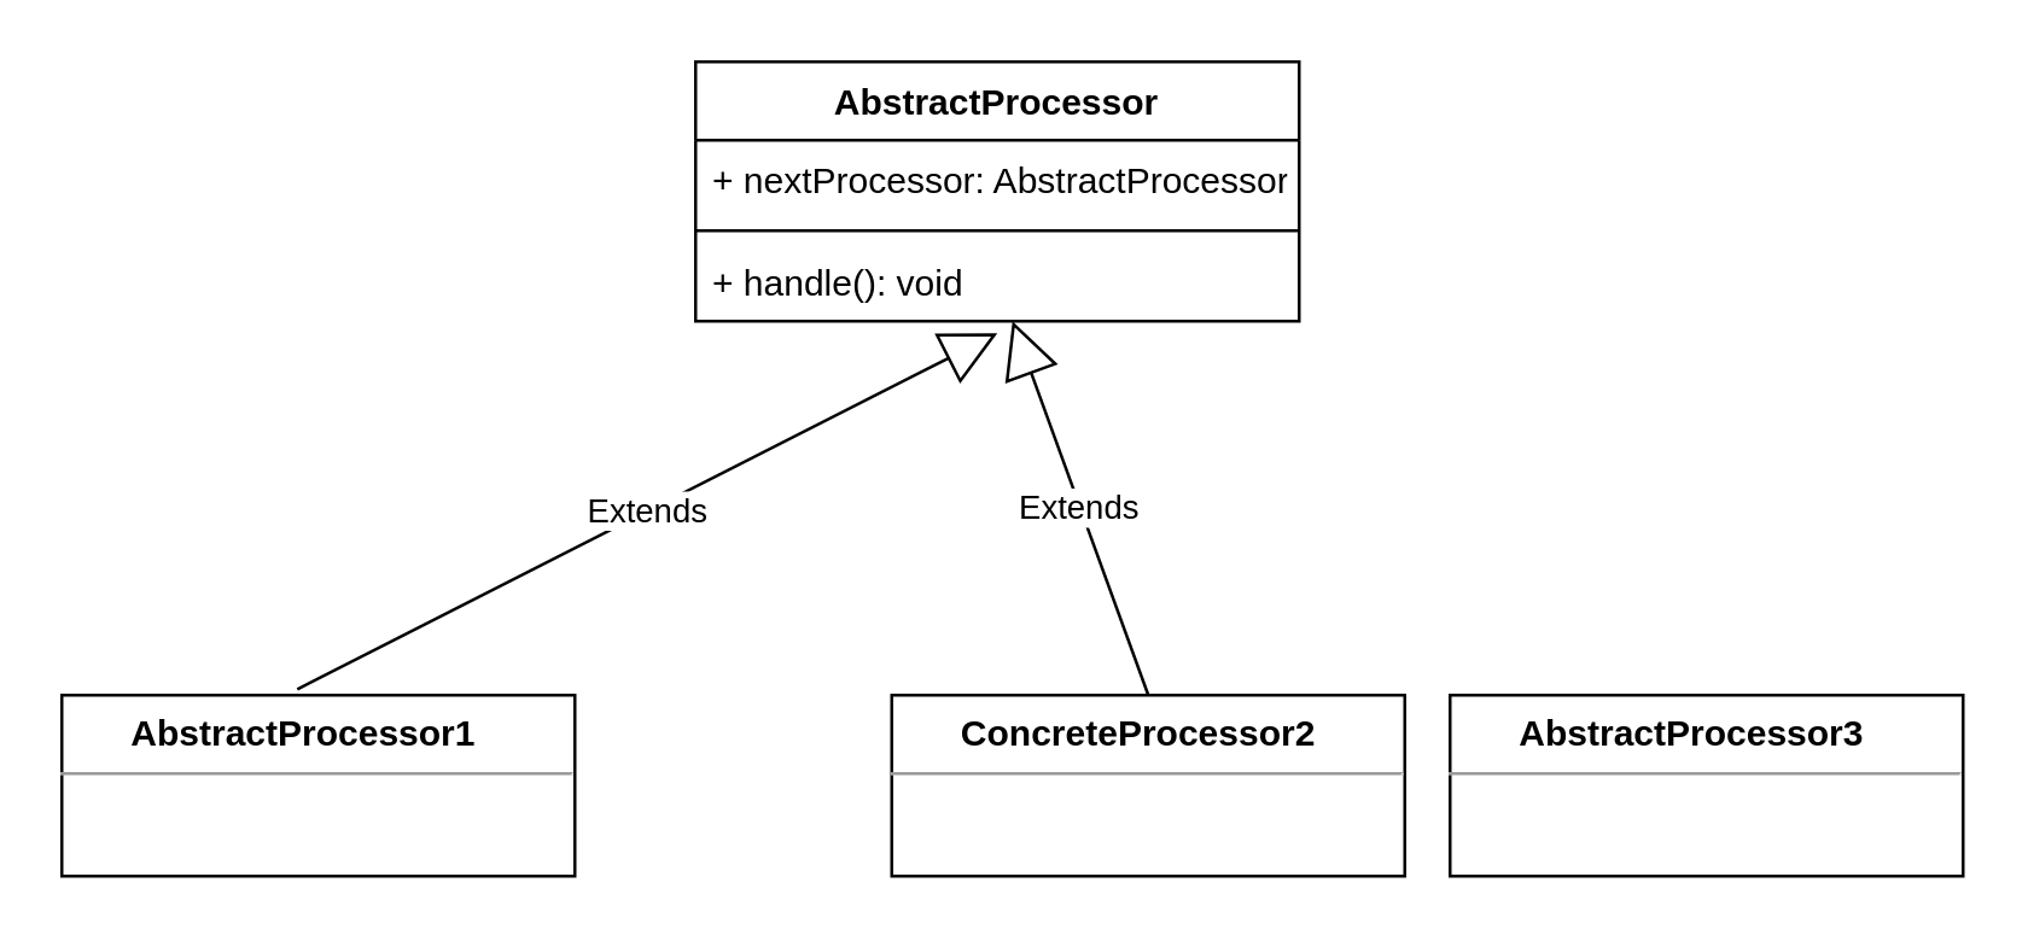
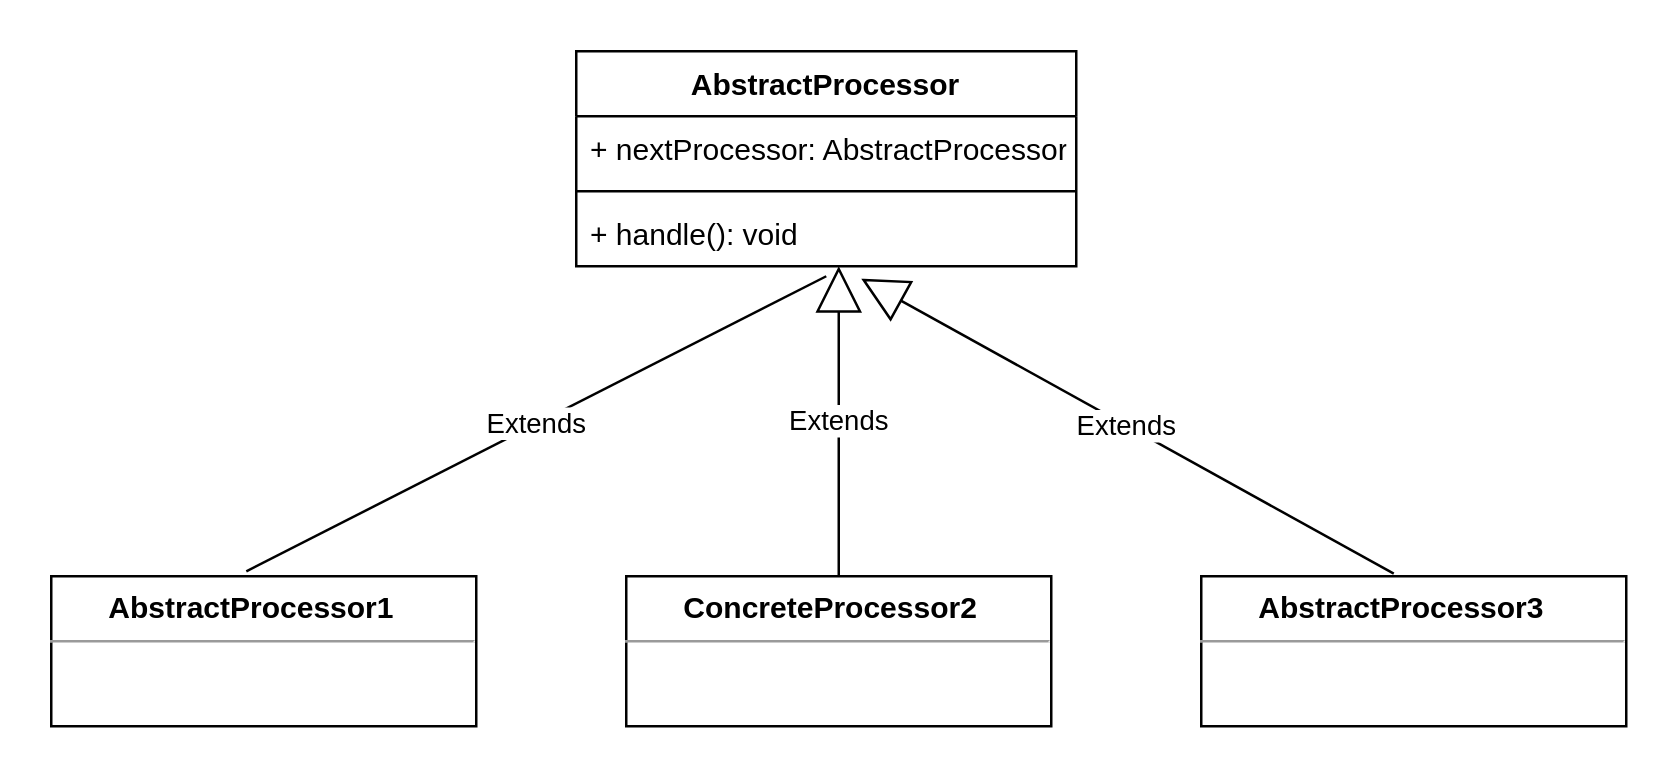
  <mxCell id="0" />
  <mxCell id="1" parent="0" />
  <mxCell id="2" value="AbstractProcessor" style="swimlane;fontStyle=1;align=center;verticalAlign=top;childLayout=stackLayout;horizontal=1;startSize=26;horizontalStack=0;resizeParent=1;resizeParentMax=0;resizeLast=0;collapsible=1;marginBottom=0;" vertex="1" parent="1"><mxGeometry x="230" y="20" width="200" height="86" as="geometry" /></mxCell>
  <mxCell id="3" value="+ nextProcessor: AbstractProcessor" style="text;strokeColor=none;fillColor=none;align=left;verticalAlign=top;spacingLeft=4;spacingRight=4;overflow=hidden;rotatable=0;points=[[0,0.5],[1,0.5]];portConstraint=eastwest;" vertex="1" parent="2"><mxGeometry y="26" width="200" height="26" as="geometry" /></mxCell>
  <mxCell id="4" value="" style="line;strokeWidth=1;fillColor=none;align=left;verticalAlign=middle;spacingTop=-1;spacingLeft=3;spacingRight=3;rotatable=0;labelPosition=right;points=[];portConstraint=eastwest;" vertex="1" parent="2"><mxGeometry y="52" width="200" height="8" as="geometry" /></mxCell>
  <mxCell id="5" value="+ handle(): void" style="text;strokeColor=none;fillColor=none;align=left;verticalAlign=top;spacingLeft=4;spacingRight=4;overflow=hidden;rotatable=0;points=[[0,0.5],[1,0.5]];portConstraint=eastwest;" vertex="1" parent="2"><mxGeometry y="60" width="200" height="26" as="geometry" /></mxCell>
  <mxCell id="6" value="&lt;p style=&quot;margin: 0px ; margin-top: 4px ; text-align: center&quot;&gt;&lt;/p&gt;&lt;div style=&quot;height: 2px&quot;&gt;&lt;/div&gt;&lt;span style=&quot;font-weight: 700 ; text-align: center&quot;&gt;&amp;nbsp; &amp;nbsp; &amp;nbsp; &amp;nbsp;AbstractProcessor1&lt;/span&gt;&amp;nbsp; &amp;nbsp;&lt;hr size=&quot;1&quot;&gt;&lt;div style=&quot;height: 2px&quot;&gt;&lt;/div&gt;" style="verticalAlign=top;align=left;overflow=fill;fontSize=12;fontFamily=Helvetica;html=1;" vertex="1" parent="1"><mxGeometry x="20" y="230" width="170" height="60" as="geometry" /></mxCell>
- <mxCell id="7" value="&lt;p style=&quot;margin: 0px ; margin-top: 4px ; text-align: center&quot;&gt;&lt;/p&gt;&lt;div style=&quot;height: 2px&quot;&gt;&lt;/div&gt;&lt;span style=&quot;font-weight: 700 ; text-align: center&quot;&gt;&amp;nbsp; &amp;nbsp; &amp;nbsp; &amp;nbsp;ConcreteProcessor2&lt;/span&gt;&amp;nbsp;&lt;hr size=&quot;1&quot;&gt;&lt;div style=&quot;height: 2px&quot;&gt;&lt;/div&gt;" style="verticalAlign=top;align=left;overflow=fill;fontSize=12;fontFamily=Helvetica;html=1;" vertex="1" parent="1"><mxGeometry x="295" y="230" width="170" height="60" as="geometry" /></mxCell>
+ <mxCell id="7" value="&lt;p style=&quot;margin: 0px ; margin-top: 4px ; text-align: center&quot;&gt;&lt;/p&gt;&lt;div style=&quot;height: 2px&quot;&gt;&lt;/div&gt;&lt;span style=&quot;font-weight: 700 ; text-align: center&quot;&gt;&amp;nbsp; &amp;nbsp; &amp;nbsp; &amp;nbsp;ConcreteProcessor2&lt;/span&gt;&amp;nbsp;&lt;hr size=&quot;1&quot;&gt;&lt;div style=&quot;height: 2px&quot;&gt;&lt;/div&gt;" style="verticalAlign=top;align=left;overflow=fill;fontSize=12;fontFamily=Helvetica;html=1;" vertex="1" parent="1"><mxGeometry x="250" y="230" width="170" height="60" as="geometry" /></mxCell>
  <mxCell id="8" value="&lt;p style=&quot;margin: 0px ; margin-top: 4px ; text-align: center&quot;&gt;&lt;/p&gt;&lt;div style=&quot;height: 2px&quot;&gt;&lt;/div&gt;&lt;span style=&quot;font-weight: 700 ; text-align: center&quot;&gt;&amp;nbsp; &amp;nbsp; &amp;nbsp; &amp;nbsp;AbstractProcessor3&lt;/span&gt;&amp;nbsp; &amp;nbsp;&lt;hr size=&quot;1&quot;&gt;&lt;div style=&quot;height: 2px&quot;&gt;&lt;/div&gt;" style="verticalAlign=top;align=left;overflow=fill;fontSize=12;fontFamily=Helvetica;html=1;" vertex="1" parent="1"><mxGeometry x="480" y="230" width="170" height="60" as="geometry" /></mxCell>
- <mxCell id="9" value="Extends" style="endArrow=block;endSize=16;endFill=0;html=1;exitX=0.459;exitY=-0.033;exitDx=0;exitDy=0;exitPerimeter=0;entryX=0.5;entryY=1.154;entryDx=0;entryDy=0;entryPerimeter=0;" edge="1" parent="1" source="6" target="5"><mxGeometry width="160" relative="1" as="geometry"><mxPoint x="70" y="150" as="sourcePoint" /><mxPoint x="230" y="150" as="targetPoint" /></mxGeometry></mxCell>
+ <mxCell id="9" value="Extends" style="endArrow=none;endSize=16;endFill=0;html=1;exitX=0.459;exitY=-0.033;exitDx=0;exitDy=0;exitPerimeter=0;entryX=0.5;entryY=1.154;entryDx=0;entryDy=0;entryPerimeter=0;" edge="1" parent="1" source="6" target="5"><mxGeometry width="160" relative="1" as="geometry"><mxPoint x="70" y="150" as="sourcePoint" /><mxPoint x="230" y="150" as="targetPoint" /></mxGeometry></mxCell>
  <mxCell id="10" value="Extends" style="endArrow=block;endSize=16;endFill=0;html=1;exitX=0.5;exitY=0;exitDx=0;exitDy=0;entryX=0.525;entryY=1;entryDx=0;entryDy=0;entryPerimeter=0;" edge="1" parent="1" source="7" target="5"><mxGeometry width="160" relative="1" as="geometry"><mxPoint x="290" y="180" as="sourcePoint" /><mxPoint x="450" y="180" as="targetPoint" /></mxGeometry></mxCell>
+ <mxCell id="11" value="Extends" style="endArrow=block;endSize=16;endFill=0;html=1;exitX=0.453;exitY=-0.017;exitDx=0;exitDy=0;exitPerimeter=0;entryX=0.57;entryY=1.192;entryDx=0;entryDy=0;entryPerimeter=0;" edge="1" parent="1" source="8" target="5"><mxGeometry width="160" relative="1" as="geometry"><mxPoint x="550" y="210" as="sourcePoint" /><mxPoint x="710" y="210" as="targetPoint" /></mxGeometry></mxCell>
